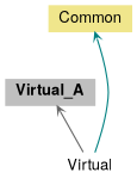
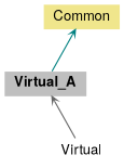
  digraph {
    node [color=black fontname="Helvetica,Arial,sans-serif" fontsize=12 shape=plaintext style=filled]
    edge [arrowhead=open arrowsize=0.5 arrowtail=open dir=back fontname="Helvetica,Arial,sans-serif" fontsize=15 labelfontsize=15 style=solid]
    n1 [fillcolor=grey75 fontcolor=black height=0.2 label=<<b>Virtual_A</b>> width=0.4]
    n2 [fillcolor=white height=0.2 label=Virtual width=0.4]
    n3 [fillcolor=khaki height=0.2 label=Common width=0.4]
    n1 -> n2 [color=gray40]
-   n3 -> n2 [color=teal]
+   n3 -> n1 [color=teal]
  }
